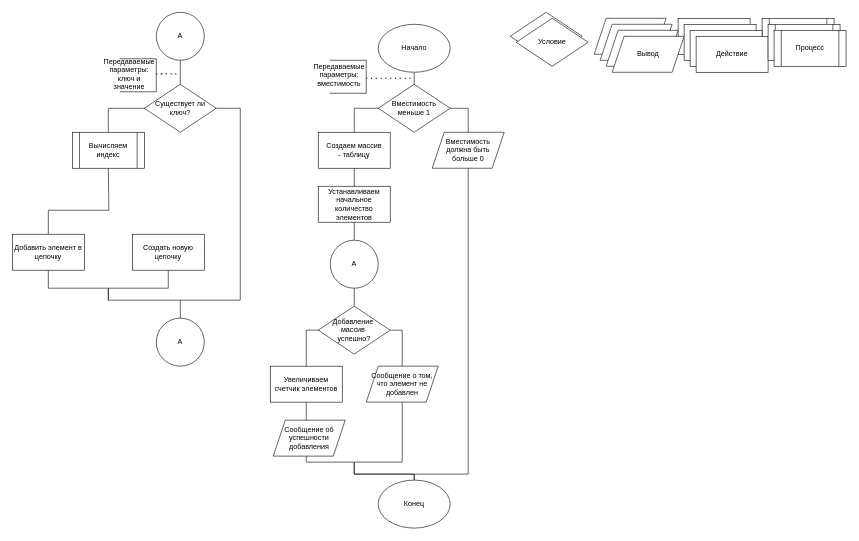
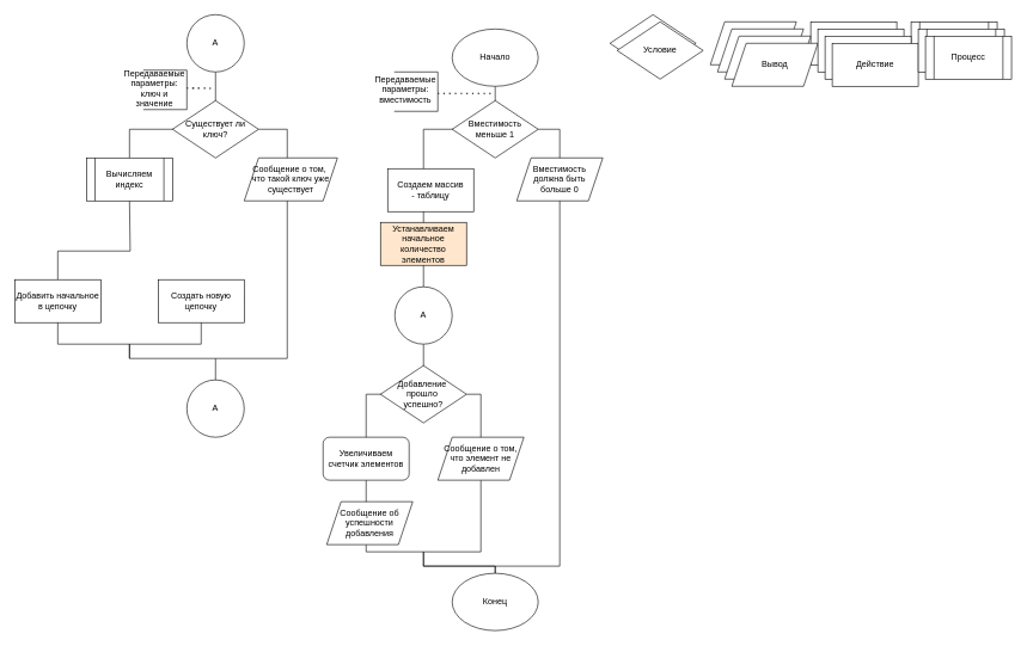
  <mxCell id="0" />
  <mxCell id="1" parent="0" />
  <mxCell id="2" value="" style="endArrow=none;html=1;rounded=0;fontSize=12;startSize=8;endSize=8;edgeStyle=orthogonalEdgeStyle;entryX=0.5;entryY=1;entryDx=0;entryDy=0;exitX=0.5;exitY=0;exitDx=0;exitDy=0;" edge="1" parent="1" source="44"><mxGeometry width="50" height="50" relative="1" as="geometry"><mxPoint x="490" y="780" as="sourcePoint" /><mxPoint x="590" y="480" as="targetPoint" /><Array as="points"><mxPoint x="690" y="790" /><mxPoint x="590" y="790" /><mxPoint x="590" y="770" /><mxPoint x="510" y="770" /><mxPoint x="510" y="550" /><mxPoint x="590" y="550" /></Array></mxGeometry></mxCell>
  <mxCell id="3" value="" style="endArrow=none;html=1;rounded=0;fontSize=12;startSize=8;endSize=8;edgeStyle=orthogonalEdgeStyle;entryX=0.5;entryY=1;entryDx=0;entryDy=0;exitX=0.5;exitY=0;exitDx=0;exitDy=0;" edge="1" parent="1" source="28" target="8"><mxGeometry width="50" height="50" relative="1" as="geometry"><mxPoint x="720" y="690" as="sourcePoint" /><mxPoint x="770" y="640" as="targetPoint" /><Array as="points"><mxPoint x="590" y="180" /><mxPoint x="690" y="180" /></Array></mxGeometry></mxCell>
  <mxCell id="4" value="" style="endArrow=none;html=1;rounded=0;fontSize=12;startSize=8;endSize=8;edgeStyle=orthogonalEdgeStyle;entryX=1;entryY=0.5;entryDx=0;entryDy=0;" edge="1" parent="1" target="15"><mxGeometry width="50" height="50" relative="1" as="geometry"><mxPoint x="690" y="790" as="sourcePoint" /><mxPoint x="720" y="130" as="targetPoint" /><Array as="points"><mxPoint x="780" y="790" /><mxPoint x="780" y="180" /></Array></mxGeometry></mxCell>
  <mxCell id="5" value="" style="endArrow=none;html=1;rounded=0;fontSize=12;startSize=8;endSize=8;entryX=1;entryY=0.5;entryDx=0;entryDy=0;edgeStyle=orthogonalEdgeStyle;" edge="1" parent="1" target="14"><mxGeometry width="50" height="50" relative="1" as="geometry"><mxPoint x="300" y="500" as="sourcePoint" /><mxPoint x="400" y="330" as="targetPoint" /><Array as="points"><mxPoint x="400" y="500" /><mxPoint x="400" y="180" /></Array></mxGeometry></mxCell>
  <mxCell id="6" value="" style="endArrow=none;html=1;rounded=0;fontSize=12;startSize=8;endSize=8;edgeStyle=orthogonalEdgeStyle;entryX=0.5;entryY=1;entryDx=0;entryDy=0;exitX=0.5;exitY=0;exitDx=0;exitDy=0;" edge="1" parent="1" source="32" target="29"><mxGeometry width="50" height="50" relative="1" as="geometry"><mxPoint x="340" y="350" as="sourcePoint" /><mxPoint x="390" y="300" as="targetPoint" /><Array as="points"><mxPoint x="180" y="180" /><mxPoint x="300" y="180" /></Array></mxGeometry></mxCell>
  <mxCell id="7" value="" style="endArrow=none;html=1;rounded=0;fontSize=12;startSize=8;endSize=8;exitX=0.5;exitY=0;exitDx=0;exitDy=0;edgeStyle=orthogonalEdgeStyle;" edge="1" parent="1" source="34"><mxGeometry width="50" height="50" relative="1" as="geometry"><mxPoint x="130" y="330" as="sourcePoint" /><mxPoint x="180" y="280" as="targetPoint" /><Array as="points"><mxPoint x="80" y="350" /><mxPoint x="181" y="350" /><mxPoint x="181" y="280" /></Array></mxGeometry></mxCell>
  <mxCell id="8" value="Начало" style="ellipse;whiteSpace=wrap;html=1;" vertex="1" parent="1"><mxGeometry x="630" y="40" width="120" height="80" as="geometry" /></mxCell>
  <mxCell id="9" value="Условие" style="rhombus;whiteSpace=wrap;html=1;" vertex="1" parent="1"><mxGeometry x="850" y="20" width="120" height="80" as="geometry" /></mxCell>
  <mxCell id="10" value="Вывод" style="shape=parallelogram;perimeter=parallelogramPerimeter;whiteSpace=wrap;html=1;fixedSize=1;" vertex="1" parent="1"><mxGeometry x="990" y="30" width="120" height="60" as="geometry" /></mxCell>
  <mxCell id="11" value="Действие" style="rounded=0;whiteSpace=wrap;html=1;" vertex="1" parent="1"><mxGeometry x="1130" y="30" width="120" height="60" as="geometry" /></mxCell>
  <mxCell id="12" value="Процесс" style="shape=process;whiteSpace=wrap;html=1;backgroundOutline=1;" vertex="1" parent="1"><mxGeometry x="1270" y="30" width="120" height="60" as="geometry" /></mxCell>
  <mxCell id="13" value="Условие" style="rhombus;whiteSpace=wrap;html=1;" vertex="1" parent="1"><mxGeometry x="860" y="30" width="120" height="80" as="geometry" /></mxCell>
  <mxCell id="14" value="Существует ли ключ?" style="rhombus;whiteSpace=wrap;html=1;" vertex="1" parent="1"><mxGeometry x="240" width="120" height="80" as="geometry" y="140" /></mxCell>
  <mxCell id="15" value="Вместимость&lt;div&gt;меньше 1&lt;/div&gt;" style="rhombus;whiteSpace=wrap;html=1;" vertex="1" parent="1"><mxGeometry x="630" width="120" height="80" as="geometry" y="140" /></mxCell>
  <mxCell id="16" value="Вывод" style="shape=parallelogram;perimeter=parallelogramPerimeter;whiteSpace=wrap;html=1;fixedSize=1;" vertex="1" parent="1"><mxGeometry x="1000" y="40" width="120" height="60" as="geometry" /></mxCell>
  <mxCell id="17" value="Вывод" style="shape=parallelogram;perimeter=parallelogramPerimeter;whiteSpace=wrap;html=1;fixedSize=1;" vertex="1" parent="1"><mxGeometry x="1010" y="50" width="120" height="60" as="geometry" /></mxCell>
  <mxCell id="18" value="Вывод" style="shape=parallelogram;perimeter=parallelogramPerimeter;whiteSpace=wrap;html=1;fixedSize=1;" vertex="1" parent="1"><mxGeometry x="1020" y="60" width="120" height="60" as="geometry" /></mxCell>
  <mxCell id="19" value="Действие" style="rounded=0;whiteSpace=wrap;html=1;" vertex="1" parent="1"><mxGeometry x="1140" y="40" width="120" height="60" as="geometry" /></mxCell>
  <mxCell id="20" value="Действие" style="rounded=0;whiteSpace=wrap;html=1;" vertex="1" parent="1"><mxGeometry x="1150" y="50" width="120" height="60" as="geometry" /></mxCell>
  <mxCell id="21" value="Действие" style="rounded=0;whiteSpace=wrap;html=1;" vertex="1" parent="1"><mxGeometry x="1160" y="60" width="120" height="60" as="geometry" /></mxCell>
- <mxCell id="22" value="Устанавливаем начальное количество элементов" style="rounded=0;whiteSpace=wrap;html=1;" vertex="1" parent="1"><mxGeometry x="530" y="310" width="120" height="60" as="geometry" /></mxCell>
- <mxCell id="23" value="Создаем массив&lt;div&gt;- таблицу&lt;/div&gt;" style="rounded=0;whiteSpace=wrap;html=1;" vertex="1" parent="1"><mxGeometry x="530" y="220" width="120" height="60" as="geometry" /></mxCell>
+ <mxCell id="22" value="Устанавливаем начальное количество элементов" style="rounded=0;whiteSpace=wrap;html=1;fillColor=#ffe6cc;" vertex="1" parent="1"><mxGeometry x="530" y="310" width="120" height="60" as="geometry" /></mxCell>
+ <mxCell id="23" value="Создаем массив&lt;div&gt;- таблицу&lt;/div&gt;" style="rounded=0;whiteSpace=wrap;html=1;" vertex="1" parent="1"><mxGeometry x="540" y="235" width="120" height="60" as="geometry" /></mxCell>
  <mxCell id="24" value="Процесс" style="shape=process;whiteSpace=wrap;html=1;backgroundOutline=1;" vertex="1" parent="1"><mxGeometry x="1280" y="40" width="120" height="60" as="geometry" /></mxCell>
  <mxCell id="25" value="Процесс" style="shape=process;whiteSpace=wrap;html=1;backgroundOutline=1;" vertex="1" parent="1"><mxGeometry x="1290" y="50" width="120" height="60" as="geometry" /></mxCell>
  <mxCell id="26" value="" style="shape=partialRectangle;whiteSpace=wrap;html=1;bottom=1;right=1;left=1;top=0;fillColor=none;routingCenterX=-0.5;rotation=-90;" vertex="1" parent="1"><mxGeometry x="552.5" y="97.5" width="55" height="60" as="geometry" /></mxCell>
  <mxCell id="27" value="Передаваемые параметры:&lt;div&gt;вместимость&lt;/div&gt;" style="text;html=1;align=center;verticalAlign=middle;whiteSpace=wrap;rounded=0;" vertex="1" parent="1"><mxGeometry x="520" y="100" width="90" height="50" as="geometry" /></mxCell>
  <mxCell id="28" value="А" style="ellipse;whiteSpace=wrap;html=1;aspect=fixed;" vertex="1" parent="1"><mxGeometry x="550" y="400" width="80" height="80" as="geometry" /></mxCell>
  <mxCell id="29" value="А" style="ellipse;whiteSpace=wrap;html=1;aspect=fixed;" vertex="1" parent="1"><mxGeometry x="260" y="20" width="80" height="80" as="geometry" /></mxCell>
  <mxCell id="30" value="" style="shape=partialRectangle;whiteSpace=wrap;html=1;bottom=1;right=1;left=1;top=0;fillColor=none;routingCenterX=-0.5;rotation=-90;" vertex="1" parent="1"><mxGeometry x="202.5" y="95" width="55" height="60" as="geometry" /></mxCell>
  <mxCell id="31" value="Передаваемые параметры:&lt;div&gt;ключ и значение&lt;/div&gt;" style="text;html=1;align=center;verticalAlign=middle;whiteSpace=wrap;rounded=0;" vertex="1" parent="1"><mxGeometry x="170" y="97.5" width="90" height="50" as="geometry" /></mxCell>
  <mxCell id="32" value="Вычисляем индекс" style="shape=process;whiteSpace=wrap;html=1;backgroundOutline=1;" vertex="1" parent="1"><mxGeometry x="120" y="220" width="120" height="60" as="geometry" /></mxCell>
- <mxCell id="33" value="Увеличиваем счетчик элементов" style="rounded=0;whiteSpace=wrap;html=1;" vertex="1" parent="1"><mxGeometry x="450" y="610" width="120" height="60" as="geometry" /></mxCell>
- <mxCell id="34" value="Добавить элемент в цепочку" style="rounded=0;whiteSpace=wrap;html=1;" vertex="1" parent="1"><mxGeometry x="20" y="390" width="120" height="60" as="geometry" /></mxCell>
+ <mxCell id="33" value="Увеличиваем счетчик элементов" style="whiteSpace=wrap;html=1;rounded=1;" vertex="1" parent="1"><mxGeometry x="450" y="610" width="120" height="60" as="geometry" /></mxCell>
+ <mxCell id="34" value="Добавить начальное в цепочку" style="rounded=0;whiteSpace=wrap;html=1;" vertex="1" parent="1"><mxGeometry x="20" y="390" width="120" height="60" as="geometry" /></mxCell>
  <mxCell id="35" value="А" style="ellipse;whiteSpace=wrap;html=1;aspect=fixed;" vertex="1" parent="1"><mxGeometry x="260" y="530" width="80" height="80" as="geometry" /></mxCell>
  <mxCell id="36" value="" style="endArrow=none;html=1;rounded=0;fontSize=12;startSize=8;endSize=8;exitX=0.5;exitY=1;exitDx=0;exitDy=0;edgeStyle=orthogonalEdgeStyle;entryX=0.5;entryY=0;entryDx=0;entryDy=0;" edge="1" parent="1" source="34" target="35"><mxGeometry width="50" height="50" relative="1" as="geometry"><mxPoint x="100" y="440" as="sourcePoint" /><mxPoint x="200" y="300" as="targetPoint" /><Array as="points"><mxPoint x="80" y="480" /><mxPoint x="180" y="480" /><mxPoint x="180" y="500" /><mxPoint x="300" y="500" /></Array></mxGeometry></mxCell>
  <mxCell id="37" value="" style="endArrow=none;html=1;rounded=0;fontSize=12;startSize=8;endSize=8;edgeStyle=orthogonalEdgeStyle;entryX=1;entryY=0.5;entryDx=0;entryDy=0;" edge="1" parent="1" target="38"><mxGeometry width="50" height="50" relative="1" as="geometry"><mxPoint x="180" y="500" as="sourcePoint" /><mxPoint x="240" y="350" as="targetPoint" /><Array as="points"><mxPoint x="180" y="480" /><mxPoint x="280" y="480" /><mxPoint x="280" y="420" /></Array></mxGeometry></mxCell>
  <mxCell id="38" value="Создать новую цепочку" style="rounded=0;whiteSpace=wrap;html=1;" vertex="1" parent="1"><mxGeometry x="220" y="390" width="120" height="60" as="geometry" /></mxCell>
  <mxCell id="39" value="" style="endArrow=none;dashed=1;html=1;dashPattern=1 3;strokeWidth=2;rounded=0;fontSize=12;startSize=8;endSize=8;curved=1;exitX=1;exitY=0.5;exitDx=0;exitDy=0;" edge="1" parent="1" source="31"><mxGeometry width="50" height="50" relative="1" as="geometry"><mxPoint x="410" y="360" as="sourcePoint" /><mxPoint x="300" y="123" as="targetPoint" /></mxGeometry></mxCell>
+ <mxCell id="40" value="Сообщение о том,&amp;nbsp;&lt;div&gt;что такой ключ уже существует&lt;/div&gt;" style="shape=parallelogram;perimeter=parallelogramPerimeter;whiteSpace=wrap;html=1;fixedSize=1;" vertex="1" parent="1"><mxGeometry x="340" y="220" width="130" height="60" as="geometry" /></mxCell>
  <mxCell id="41" value="Сообщение об успешности добавления" style="shape=parallelogram;perimeter=parallelogramPerimeter;whiteSpace=wrap;html=1;fixedSize=1;" vertex="1" parent="1"><mxGeometry x="455" y="700" width="120" height="60" as="geometry" /></mxCell>
  <mxCell id="42" value="Вместимость должна быть больше 0" style="shape=parallelogram;perimeter=parallelogramPerimeter;whiteSpace=wrap;html=1;fixedSize=1;" vertex="1" parent="1"><mxGeometry x="720" y="220" width="120" height="60" as="geometry" /></mxCell>
- <mxCell id="43" value="Добавление&amp;nbsp;&lt;div&gt;массив&amp;nbsp;&lt;/div&gt;&lt;div&gt;успешно?&lt;/div&gt;" style="rhombus;whiteSpace=wrap;html=1;" vertex="1" parent="1"><mxGeometry x="530" y="510" width="120" height="80" as="geometry" /></mxCell>
+ <mxCell id="43" value="Добавление&amp;nbsp;&lt;div&gt;прошло&amp;nbsp;&lt;/div&gt;&lt;div&gt;успешно?&lt;/div&gt;" style="rhombus;whiteSpace=wrap;html=1;" vertex="1" parent="1"><mxGeometry x="530" y="510" width="120" height="80" as="geometry" /></mxCell>
  <mxCell id="44" value="Конец" style="ellipse;whiteSpace=wrap;html=1;" vertex="1" parent="1"><mxGeometry x="630" y="800" width="120" height="80" as="geometry" /></mxCell>
  <mxCell id="45" value="" style="endArrow=none;html=1;rounded=0;fontSize=12;startSize=8;endSize=8;edgeStyle=orthogonalEdgeStyle;entryX=1;entryY=0.5;entryDx=0;entryDy=0;" edge="1" parent="1" target="43"><mxGeometry width="50" height="50" relative="1" as="geometry"><mxPoint x="690" y="800" as="sourcePoint" /><mxPoint x="710" y="120" as="targetPoint" /><Array as="points"><mxPoint x="690" y="790" /><mxPoint x="590" y="790" /><mxPoint x="590" y="770" /><mxPoint x="670" y="770" /><mxPoint x="670" y="550" /></Array></mxGeometry></mxCell>
  <mxCell id="46" value="Сообщение о том, что элемент не добавлен" style="shape=parallelogram;perimeter=parallelogramPerimeter;whiteSpace=wrap;html=1;fixedSize=1;" vertex="1" parent="1"><mxGeometry x="610" y="610" width="120" height="60" as="geometry" /></mxCell>
  <mxCell id="47" value="" style="endArrow=none;dashed=1;html=1;dashPattern=1 3;strokeWidth=2;rounded=0;fontSize=12;startSize=8;endSize=8;curved=1;" edge="1" parent="1"><mxGeometry width="50" height="50" relative="1" as="geometry"><mxPoint x="610" y="130" as="sourcePoint" /><mxPoint x="690" y="130" as="targetPoint" /></mxGeometry></mxCell>
